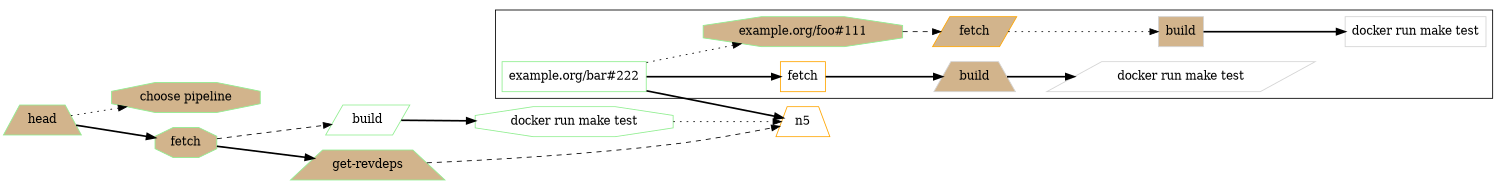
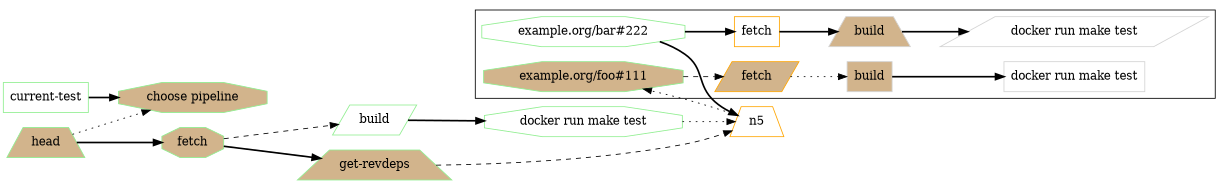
  digraph {
    fontname="DejaVu Serif"
    rankdir=LR
    node [color="#90ee90" fillcolor=white fontname="DejaVu Serif" shape=box style=filled]
    edge [fontname="DejaVu Serif" style=bold]
-   n19 [label="example.org/bar#222"]
+   n19 [label="example.org/bar#222" shape=octagon]
    n18 [color="#ffa500" label=fetch]
    n17 [color="#d3d3d3" fillcolor=tan label=build shape=trapezium]
    n16 [color="#d3d3d3" label="docker run make test" shape=parallelogram]
    n23 [fillcolor=tan label="example.org/foo#111" shape=octagon]
    n22 [color="#ffa500" fillcolor=tan label=fetch shape=parallelogram]
    n21 [color="#d3d3d3" fillcolor=tan label=build]
    n20 [color="#d3d3d3" label="docker run make test"]
    n5 [color="#ffa500" shape=trapezium]
+   n3 [label="current-test"]
    n2 [fillcolor=tan label="choose pipeline" shape=octagon]
    n9 [fillcolor=tan label=head shape=trapezium]
    n8 [fillcolor=tan label=fetch shape=octagon]
    n7 [label=build shape=parallelogram]
    n10 [fillcolor=tan label="get-revdeps" shape=trapezium]
    n6 [label="docker run make test" shape=octagon]
    subgraph cluster_1 {
      n19
      n18
      n17
      n16
      n23
      n22
      n21
      n20
    }
    n19 -> n18
    n19 -> n5
    n18 -> n17
    n17 -> n16
    n23 -> n22 [style=dashed]
    n22 -> n21 [style=dotted]
    n21 -> n20
-   n19 -> n23 [style=dotted]
+   n5 -> n23 [style=dotted]
+   n3 -> n2
    n9 -> n2 [style=dotted]
    n9 -> n8
    n8 -> n7 [style=dashed]
    n8 -> n10
    n7 -> n6
    n10 -> n5 [style=dashed]
    n6 -> n5 [style=dotted]
  }
